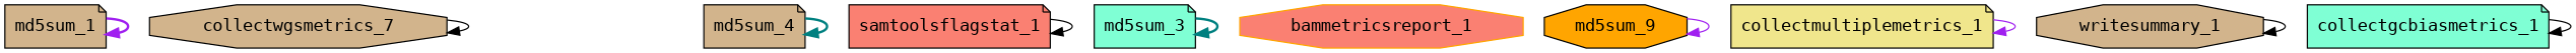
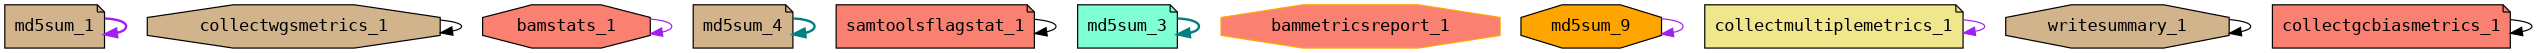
  digraph {
    fontname="DejaVu Sans Mono"
    node [fillcolor=tan fontname="DejaVu Sans Mono" shape=note style=filled]
    edge [color=purple fontname="DejaVu Sans Mono" style=solid]
    md5sum_1
-   collectwgsmetrics_1 [shape=octagon label=collectwgsmetrics_7]
+   collectwgsmetrics_1 [shape=octagon]
+   bamstats_1 [fillcolor=salmon shape=octagon]
    md5sum_4
    samtoolsflagstat_1 [fillcolor=salmon]
    md5sum_3 [fillcolor=aquamarine]
    bammetricsreport_1 [color=orange fillcolor=salmon shape=octagon]
    n8 [fillcolor=orange label=md5sum_9 shape=octagon]
    collectmultiplemetrics_1 [fillcolor=khaki]
    writesummary_1 [shape=octagon]
-   collectgcbiasmetrics_1 [fillcolor=aquamarine]
+   collectgcbiasmetrics_1 [fillcolor=salmon]
    md5sum_1 -> md5sum_1 [style=bold]
    collectwgsmetrics_1 -> collectwgsmetrics_1 [color=black]
+   bamstats_1 -> bamstats_1
    md5sum_4 -> md5sum_4 [color=teal style=bold]
    samtoolsflagstat_1 -> samtoolsflagstat_1 [color=black]
    md5sum_3 -> md5sum_3 [color=teal style=bold]
    n8 -> n8
    collectmultiplemetrics_1 -> collectmultiplemetrics_1
    writesummary_1 -> writesummary_1 [color=black]
    collectgcbiasmetrics_1 -> collectgcbiasmetrics_1 [color=black]
  }
